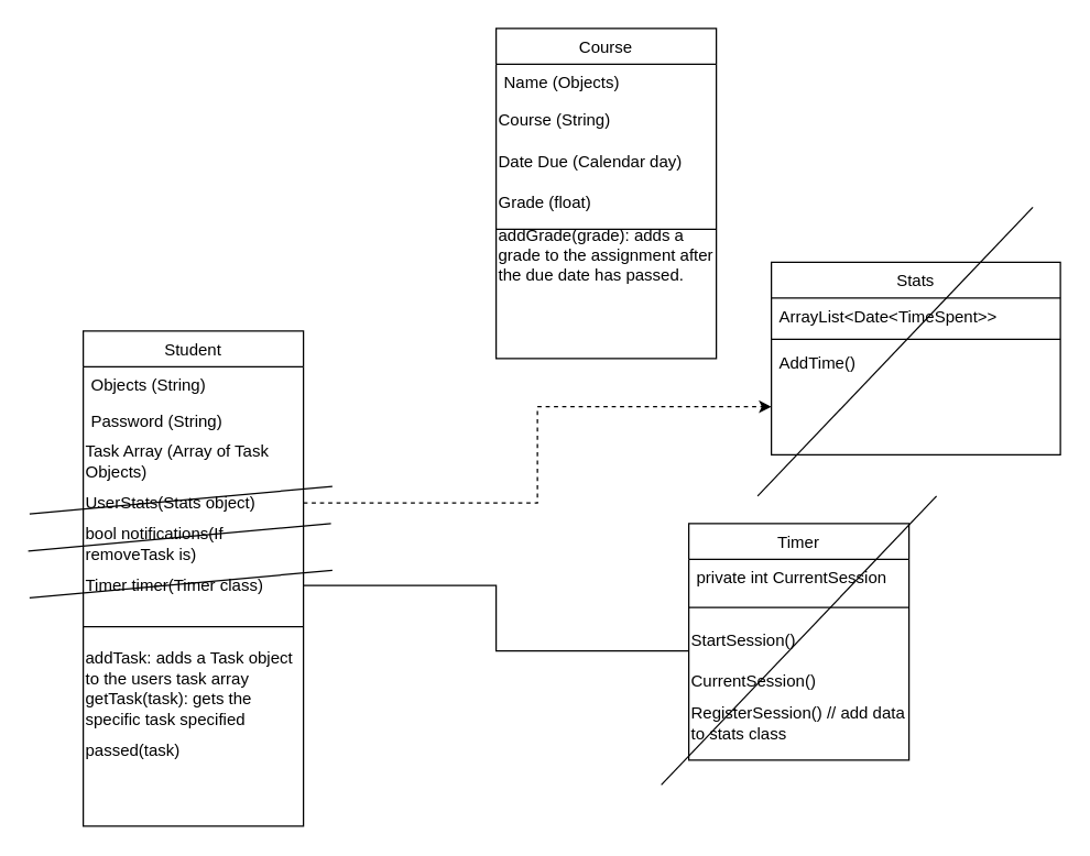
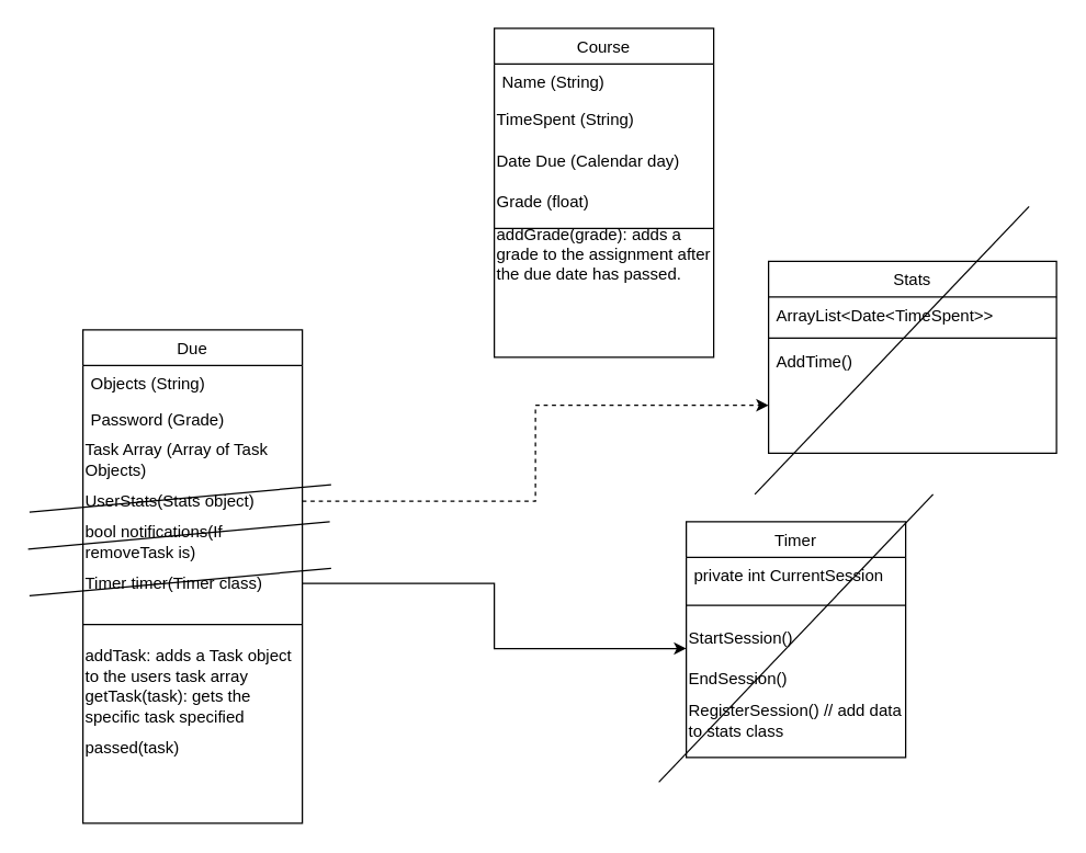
  <mxCell id="0" />
  <mxCell id="1" parent="0" />
- <mxCell id="2" value="Student" style="swimlane;fontStyle=0;align=center;verticalAlign=top;childLayout=stackLayout;horizontal=1;startSize=26;horizontalStack=0;resizeParent=1;resizeLast=0;collapsible=1;marginBottom=0;rounded=0;shadow=0;strokeWidth=1;" parent="1" vertex="1"><mxGeometry x="60" y="240" width="160" height="360" as="geometry"><mxRectangle x="130" y="380" width="160" height="26" as="alternateBounds" /></mxGeometry></mxCell>
+ <mxCell id="2" value="Due" style="swimlane;fontStyle=0;align=center;verticalAlign=top;childLayout=stackLayout;horizontal=1;startSize=26;horizontalStack=0;resizeParent=1;resizeLast=0;collapsible=1;marginBottom=0;rounded=0;shadow=0;strokeWidth=1;" parent="1" vertex="1"><mxGeometry x="60" y="240" width="160" height="360" as="geometry"><mxRectangle x="130" y="380" width="160" height="26" as="alternateBounds" /></mxGeometry></mxCell>
  <mxCell id="3" value="Objects (String)&#10;" style="text;align=left;verticalAlign=top;spacingLeft=4;spacingRight=4;overflow=hidden;rotatable=0;points=[[0,0.5],[1,0.5]];portConstraint=eastwest;" parent="2" vertex="1"><mxGeometry y="26" width="160" height="26" as="geometry" /></mxCell>
- <mxCell id="4" value="Password (String)&#10;" style="text;align=left;verticalAlign=top;spacingLeft=4;spacingRight=4;overflow=hidden;rotatable=0;points=[[0,0.5],[1,0.5]];portConstraint=eastwest;rounded=0;shadow=0;html=0;" parent="2" vertex="1"><mxGeometry y="52" width="160" height="28" as="geometry" /></mxCell>
+ <mxCell id="4" value="Password (Grade)&#10;" style="text;align=left;verticalAlign=top;spacingLeft=4;spacingRight=4;overflow=hidden;rotatable=0;points=[[0,0.5],[1,0.5]];portConstraint=eastwest;rounded=0;shadow=0;html=0;" parent="2" vertex="1"><mxGeometry y="52" width="160" height="28" as="geometry" /></mxCell>
  <mxCell id="5" value="Task Array (Array of Task Objects)" style="text;html=1;strokeColor=none;fillColor=none;align=left;verticalAlign=middle;whiteSpace=wrap;rounded=0;" parent="2" vertex="1"><mxGeometry y="80" width="160" height="30" as="geometry" /></mxCell>
  <mxCell id="6" value="UserStats(Stats object)" style="text;html=1;strokeColor=none;fillColor=none;align=left;verticalAlign=middle;whiteSpace=wrap;rounded=0;" parent="2" vertex="1"><mxGeometry y="110" width="160" height="30" as="geometry" /></mxCell>
  <mxCell id="7" value="bool notifications(If removeTask is)" style="text;html=1;strokeColor=none;fillColor=none;align=left;verticalAlign=middle;whiteSpace=wrap;rounded=0;" parent="2" vertex="1"><mxGeometry y="140" width="160" height="30" as="geometry" /></mxCell>
  <mxCell id="8" value="Timer timer(Timer class)" style="text;html=1;strokeColor=none;fillColor=none;align=left;verticalAlign=middle;whiteSpace=wrap;rounded=0;" parent="2" vertex="1"><mxGeometry y="170" width="160" height="30" as="geometry" /></mxCell>
  <mxCell id="9" value="" style="line;html=1;strokeWidth=1;align=left;verticalAlign=middle;spacingTop=-1;spacingLeft=3;spacingRight=3;rotatable=0;labelPosition=right;points=[];portConstraint=eastwest;" parent="2" vertex="1"><mxGeometry y="200" width="160" height="30" as="geometry" /></mxCell>
  <mxCell id="10" value="addTask: adds a Task object to the users task array" style="text;html=1;strokeColor=none;fillColor=none;align=left;verticalAlign=middle;whiteSpace=wrap;rounded=0;" parent="2" vertex="1"><mxGeometry y="230" width="160" height="30" as="geometry" /></mxCell>
  <mxCell id="11" value="getTask(task): gets the specific task specified" style="text;html=1;strokeColor=none;fillColor=none;align=left;verticalAlign=middle;whiteSpace=wrap;rounded=0;" parent="2" vertex="1"><mxGeometry y="260" width="160" height="30" as="geometry" /></mxCell>
  <mxCell id="12" value="passed(task)" style="text;html=1;strokeColor=none;fillColor=none;align=left;verticalAlign=middle;whiteSpace=wrap;rounded=0;" parent="2" vertex="1"><mxGeometry y="290" width="160" height="30" as="geometry" /></mxCell>
  <mxCell id="13" value="Stats" style="swimlane;fontStyle=0;align=center;verticalAlign=top;childLayout=stackLayout;horizontal=1;startSize=26;horizontalStack=0;resizeParent=1;resizeLast=0;collapsible=1;marginBottom=0;rounded=0;shadow=0;strokeWidth=1;" parent="1" vertex="1"><mxGeometry x="560" y="190" width="210" height="140" as="geometry"><mxRectangle x="340" y="380" width="170" height="26" as="alternateBounds" /></mxGeometry></mxCell>
  <mxCell id="14" value="ArrayList&lt;Date&lt;TimeSpent&gt;&gt;" style="text;align=left;verticalAlign=top;spacingLeft=4;spacingRight=4;overflow=hidden;rotatable=0;points=[[0,0.5],[1,0.5]];portConstraint=eastwest;" parent="13" vertex="1"><mxGeometry y="26" width="210" height="26" as="geometry" /></mxCell>
  <mxCell id="15" value="" style="line;html=1;strokeWidth=1;align=left;verticalAlign=middle;spacingTop=-1;spacingLeft=3;spacingRight=3;rotatable=0;labelPosition=right;points=[];portConstraint=eastwest;" parent="13" vertex="1"><mxGeometry y="52" width="210" height="8" as="geometry" /></mxCell>
  <mxCell id="16" value="AddTime()" style="text;align=left;verticalAlign=top;spacingLeft=4;spacingRight=4;overflow=hidden;rotatable=0;points=[[0,0.5],[1,0.5]];portConstraint=eastwest;" parent="13" vertex="1"><mxGeometry y="60" width="210" height="26" as="geometry" /></mxCell>
  <mxCell id="17" value="Timer" style="swimlane;fontStyle=0;align=center;verticalAlign=top;childLayout=stackLayout;horizontal=1;startSize=26;horizontalStack=0;resizeParent=1;resizeLast=0;collapsible=1;marginBottom=0;rounded=0;shadow=0;strokeWidth=1;" parent="1" vertex="1"><mxGeometry x="500" y="380" width="160" height="172" as="geometry"><mxRectangle x="130" y="380" width="160" height="26" as="alternateBounds" /></mxGeometry></mxCell>
  <mxCell id="18" value="private int CurrentSession" style="text;align=left;verticalAlign=top;spacingLeft=4;spacingRight=4;overflow=hidden;rotatable=0;points=[[0,0.5],[1,0.5]];portConstraint=eastwest;" parent="17" vertex="1"><mxGeometry y="26" width="160" height="26" as="geometry" /></mxCell>
  <mxCell id="19" value="" style="line;html=1;strokeWidth=1;align=left;verticalAlign=middle;spacingTop=-1;spacingLeft=3;spacingRight=3;rotatable=0;labelPosition=right;points=[];portConstraint=eastwest;" parent="17" vertex="1"><mxGeometry y="52" width="160" height="18" as="geometry" /></mxCell>
  <mxCell id="20" value="StartSession()" style="text;html=1;strokeColor=none;fillColor=none;align=left;verticalAlign=middle;whiteSpace=wrap;rounded=0;" parent="17" vertex="1"><mxGeometry y="70" width="160" height="30" as="geometry" /></mxCell>
- <mxCell id="21" value="CurrentSession()" style="text;html=1;strokeColor=none;fillColor=none;align=left;verticalAlign=middle;whiteSpace=wrap;rounded=0;" parent="17" vertex="1"><mxGeometry y="100" width="160" height="30" as="geometry" /></mxCell>
+ <mxCell id="21" value="EndSession()" style="text;html=1;strokeColor=none;fillColor=none;align=left;verticalAlign=middle;whiteSpace=wrap;rounded=0;" parent="17" vertex="1"><mxGeometry y="100" width="160" height="30" as="geometry" /></mxCell>
  <mxCell id="22" value="RegisterSession() // add data to stats class" style="text;html=1;strokeColor=none;fillColor=none;align=left;verticalAlign=middle;whiteSpace=wrap;rounded=0;" parent="17" vertex="1"><mxGeometry y="130" width="160" height="30" as="geometry" /></mxCell>
  <mxCell id="23" value="Course" style="swimlane;fontStyle=0;align=center;verticalAlign=top;childLayout=stackLayout;horizontal=1;startSize=26;horizontalStack=0;resizeParent=1;resizeLast=0;collapsible=1;marginBottom=0;rounded=0;shadow=0;strokeWidth=1;" parent="1" vertex="1"><mxGeometry x="360" y="20" width="160" height="240" as="geometry"><mxRectangle x="340" y="380" width="170" height="26" as="alternateBounds" /></mxGeometry></mxCell>
- <mxCell id="24" value="Name (Objects)&#10;" style="text;align=left;verticalAlign=top;spacingLeft=4;spacingRight=4;overflow=hidden;rotatable=0;points=[[0,0.5],[1,0.5]];portConstraint=eastwest;" parent="23" vertex="1"><mxGeometry y="26" width="160" height="26" as="geometry" /></mxCell>
- <mxCell id="25" value="Course (String)" style="text;html=1;strokeColor=none;fillColor=none;align=left;verticalAlign=middle;whiteSpace=wrap;rounded=0;" parent="23" vertex="1"><mxGeometry y="52" width="160" height="30" as="geometry" /></mxCell>
+ <mxCell id="24" value="Name (String)&#10;" style="text;align=left;verticalAlign=top;spacingLeft=4;spacingRight=4;overflow=hidden;rotatable=0;points=[[0,0.5],[1,0.5]];portConstraint=eastwest;" parent="23" vertex="1"><mxGeometry y="26" width="160" height="26" as="geometry" /></mxCell>
+ <mxCell id="25" value="TimeSpent (String)" style="text;html=1;strokeColor=none;fillColor=none;align=left;verticalAlign=middle;whiteSpace=wrap;rounded=0;" parent="23" vertex="1"><mxGeometry y="52" width="160" height="30" as="geometry" /></mxCell>
  <mxCell id="26" value="Date Due (Calendar day)" style="text;html=1;strokeColor=none;fillColor=none;align=left;verticalAlign=middle;whiteSpace=wrap;rounded=0;" parent="23" vertex="1"><mxGeometry y="82" width="160" height="30" as="geometry" /></mxCell>
  <mxCell id="27" value="Grade (float)" style="text;html=1;strokeColor=none;fillColor=none;align=left;verticalAlign=middle;whiteSpace=wrap;rounded=0;" parent="23" vertex="1"><mxGeometry y="112" width="160" height="30" as="geometry" /></mxCell>
  <mxCell id="28" value="" style="line;html=1;strokeWidth=1;align=left;verticalAlign=middle;spacingTop=-1;spacingLeft=3;spacingRight=3;rotatable=0;labelPosition=right;points=[];portConstraint=eastwest;" parent="23" vertex="1"><mxGeometry y="142" width="160" height="8" as="geometry" /></mxCell>
  <mxCell id="29" value="addGrade(grade): adds a grade to the assignment after the due date has passed." style="text;html=1;strokeColor=none;fillColor=none;align=left;verticalAlign=middle;whiteSpace=wrap;rounded=0;" parent="23" vertex="1"><mxGeometry y="150" width="160" height="30" as="geometry" /></mxCell>
  <mxCell id="30" style="edgeStyle=orthogonalEdgeStyle;rounded=0;orthogonalLoop=1;jettySize=auto;html=1;entryX=0;entryY=0.75;entryDx=0;entryDy=0;dashed=1;" parent="1" source="6" target="13" edge="1"><mxGeometry relative="1" as="geometry" /></mxCell>
- <mxCell id="31" style="edgeStyle=orthogonalEdgeStyle;rounded=0;orthogonalLoop=1;jettySize=auto;html=1;entryX=0;entryY=0.75;entryDx=0;entryDy=0;endArrow=none;" parent="1" source="8" target="20" edge="1"><mxGeometry relative="1" as="geometry" /></mxCell>
+ <mxCell id="31" style="edgeStyle=orthogonalEdgeStyle;rounded=0;orthogonalLoop=1;jettySize=auto;html=1;entryX=0;entryY=0.75;entryDx=0;entryDy=0;" parent="1" source="8" target="20" edge="1"><mxGeometry relative="1" as="geometry" /></mxCell>
  <mxCell id="32" value="" style="endArrow=none;html=1;rounded=0;" edge="1" parent="1"><mxGeometry width="50" height="50" relative="1" as="geometry"><mxPoint x="480" y="570" as="sourcePoint" /><mxPoint x="680" y="360" as="targetPoint" /></mxGeometry></mxCell>
  <mxCell id="33" value="" style="endArrow=none;html=1;rounded=0;" edge="1" parent="1"><mxGeometry width="50" height="50" relative="1" as="geometry"><mxPoint x="20" y="400" as="sourcePoint" /><mxPoint x="240" y="380" as="targetPoint" /></mxGeometry></mxCell>
  <mxCell id="34" value="" style="endArrow=none;html=1;rounded=0;" edge="1" parent="1"><mxGeometry width="50" height="50" relative="1" as="geometry"><mxPoint x="21" y="434" as="sourcePoint" /><mxPoint x="241" y="414" as="targetPoint" /></mxGeometry></mxCell>
  <mxCell id="35" value="" style="endArrow=none;html=1;rounded=0;" edge="1" parent="1"><mxGeometry width="50" height="50" relative="1" as="geometry"><mxPoint x="21" y="373" as="sourcePoint" /><mxPoint x="241" y="353" as="targetPoint" /></mxGeometry></mxCell>
  <mxCell id="36" value="" style="endArrow=none;html=1;rounded=0;" edge="1" parent="1"><mxGeometry width="50" height="50" relative="1" as="geometry"><mxPoint x="550" y="360" as="sourcePoint" /><mxPoint x="750" y="150" as="targetPoint" /></mxGeometry></mxCell>
